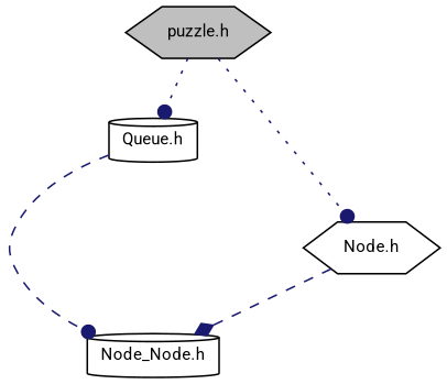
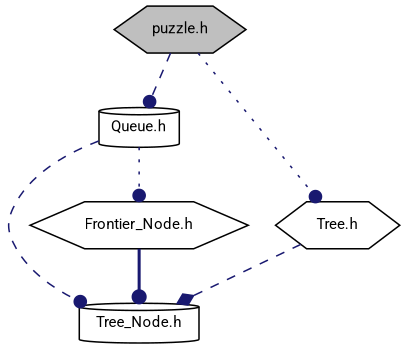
  digraph {
    fontname=Roboto
    node [color=black fillcolor=white fontname=Roboto fontsize=10 shape=hexagon style=filled]
    edge [arrowhead=dot color=midnightblue fontname=Roboto fontsize=10 labelfontname=Helvetica labelfontsize=10 style=dashed]
    n1 [fillcolor=grey75 fontcolor=black height=0.2 label="puzzle.h" width=0.4]
    n2 [height=0.2 label="Queue.h" shape=cylinder width=0.4]
-   n3 [height=0.2 label="Node.h" width=0.4]
-   n4 [height=0.2 label="Node_Node.h" shape=cylinder width=0.4]
-   n1 -> n2 [style=dotted]
+   n3 [height=0.2 label="Tree.h" width=0.4]
+   n4 [height=0.2 label="Tree_Node.h" shape=cylinder width=0.4]
+   n5 [height=0.2 label="Frontier_Node.h" width=0.4]
+   n1 -> n2
    n1 -> n3 [style=dotted]
    n2 -> n4
+   n2 -> n5 [style=dotted]
    n3 -> n4 [arrowhead=diamond]
+   n5 -> n4 [style=bold]
  }
